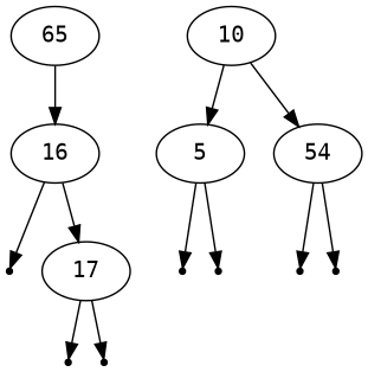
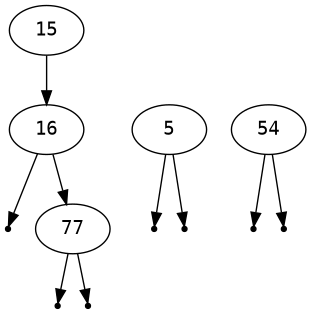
  digraph {
    fontname="DejaVu Sans Mono"
    node [fontname="DejaVu Sans Mono" shape=point]
    edge [fontname="DejaVu Sans Mono"]
-   15 [label=65 shape=""]
+   15 [shape=""]
    16 [shape=""]
-   10 [shape=""]
    5 [shape=""]
    n5 [label=54 shape=""]
    null4
-   17 [shape=""]
+   17 [label=77 shape=""]
    null0
    null1
    null2
    null3
    null5
    null6
    15 -> 16
    16 -> null4
    16 -> 17
-   10 -> 5
-   10 -> n5
    5 -> null0
    5 -> null1
    n5 -> null2
    n5 -> null3
    17 -> null5
    17 -> null6
  }
